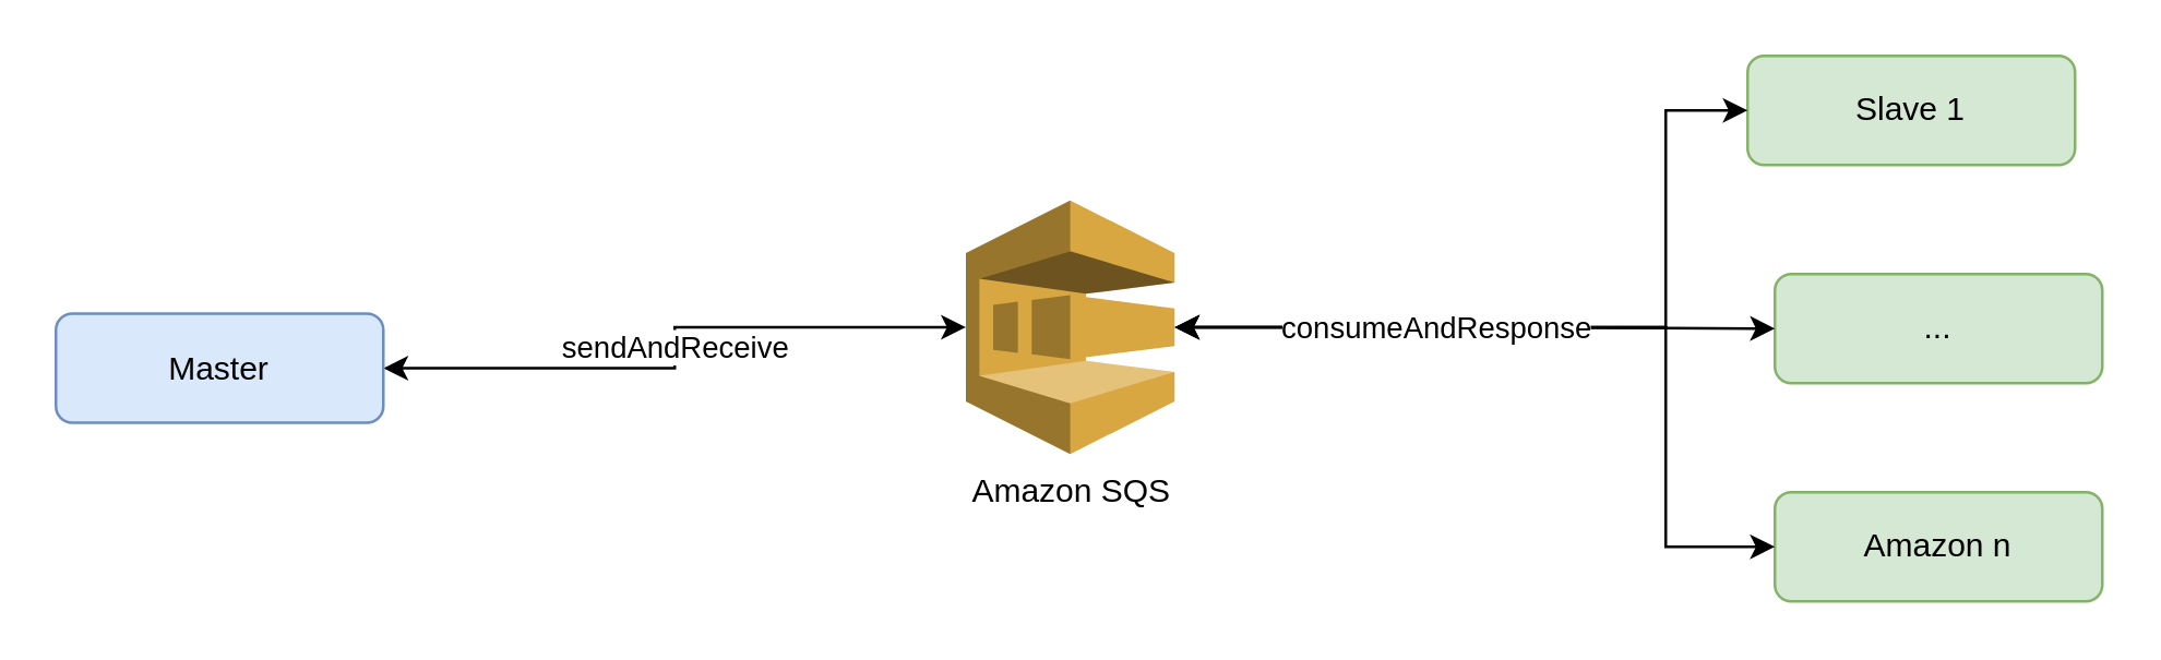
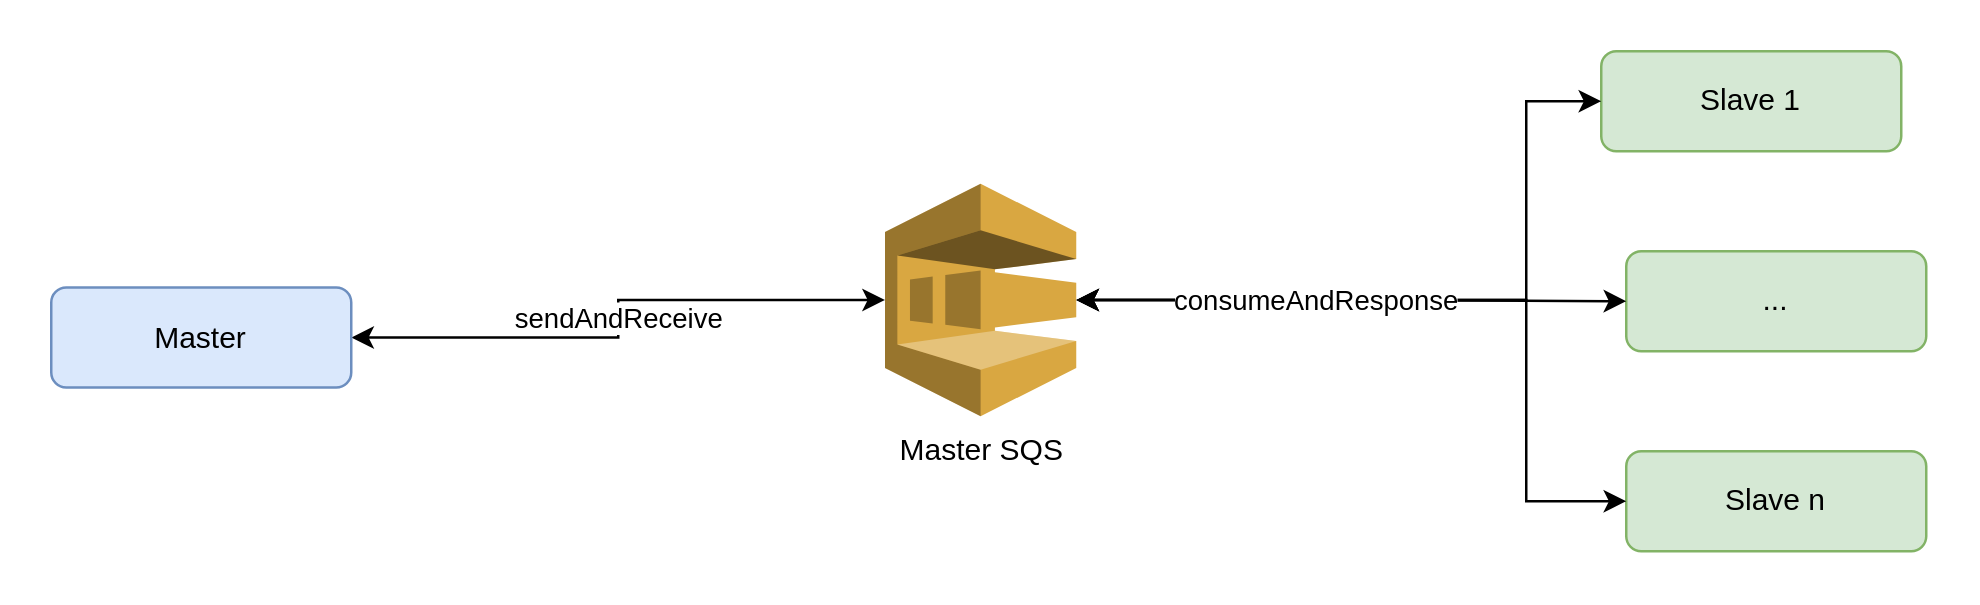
  <mxCell id="0" />
  <mxCell id="1" parent="0" />
  <mxCell id="2" value="Slave 1" style="shape=ext;rounded=1;html=1;whiteSpace=wrap;fillColor=#d5e8d4;strokeColor=#82b366;" vertex="1" parent="1"><mxGeometry x="640" y="20" width="120" height="40" as="geometry" /></mxCell>
  <mxCell id="3" value="..." style="shape=ext;rounded=1;html=1;whiteSpace=wrap;fillColor=#d5e8d4;strokeColor=#82b366;" vertex="1" parent="1"><mxGeometry x="650" y="100" width="120" height="40" as="geometry" /></mxCell>
- <mxCell id="4" value="Amazon n" style="shape=ext;rounded=1;html=1;whiteSpace=wrap;fillColor=#d5e8d4;strokeColor=#82b366;" vertex="1" parent="1"><mxGeometry x="650" y="180" width="120" height="40" as="geometry" /></mxCell>
+ <mxCell id="4" value="Slave n" style="shape=ext;rounded=1;html=1;whiteSpace=wrap;fillColor=#d5e8d4;strokeColor=#82b366;" vertex="1" parent="1"><mxGeometry x="650" y="180" width="120" height="40" as="geometry" /></mxCell>
  <mxCell id="5" value="sendAndReceive" style="edgeStyle=orthogonalEdgeStyle;rounded=0;orthogonalLoop=1;jettySize=auto;html=1;startArrow=classic;startFill=1;" edge="1" parent="1" source="6" target="9"><mxGeometry relative="1" as="geometry"><mxPoint x="248.5" y="120" as="targetPoint" /></mxGeometry></mxCell>
  <mxCell id="6" value="Master" style="shape=ext;rounded=1;html=1;whiteSpace=wrap;fillColor=#dae8fc;strokeColor=#6c8ebf;" vertex="1" parent="1"><mxGeometry x="20" y="114.5" width="120" height="40" as="geometry" /></mxCell>
  <mxCell id="7" style="edgeStyle=orthogonalEdgeStyle;rounded=0;orthogonalLoop=1;jettySize=auto;html=1;exitX=1;exitY=0.5;exitDx=0;exitDy=0;exitPerimeter=0;entryX=0;entryY=0.5;entryDx=0;entryDy=0;startArrow=classic;startFill=1;" edge="1" parent="1" source="9" target="2"><mxGeometry relative="1" as="geometry"><Array as="points"><mxPoint x="610" y="120" /><mxPoint x="610" y="40" /></Array></mxGeometry></mxCell>
  <mxCell id="8" style="edgeStyle=orthogonalEdgeStyle;rounded=0;orthogonalLoop=1;jettySize=auto;html=1;exitX=1;exitY=0.5;exitDx=0;exitDy=0;exitPerimeter=0;entryX=0;entryY=0.5;entryDx=0;entryDy=0;startArrow=classic;startFill=1;" edge="1" parent="1" source="9" target="4"><mxGeometry relative="1" as="geometry"><Array as="points"><mxPoint x="610" y="120" /><mxPoint x="610" y="200" /></Array></mxGeometry></mxCell>
- <mxCell id="9" value="Amazon SQS" style="outlineConnect=0;dashed=0;verticalLabelPosition=bottom;verticalAlign=top;align=center;html=1;shape=mxgraph.aws3.sqs;fillColor=#D9A741;gradientColor=none;" vertex="1" parent="1"><mxGeometry x="353.5" y="73" width="76.5" height="93" as="geometry" /></mxCell>
+ <mxCell id="9" value="Master SQS" style="outlineConnect=0;dashed=0;verticalLabelPosition=bottom;verticalAlign=top;align=center;html=1;shape=mxgraph.aws3.sqs;fillColor=#D9A741;gradientColor=none;" vertex="1" parent="1"><mxGeometry x="353.5" y="73" width="76.5" height="93" as="geometry" /></mxCell>
  <mxCell id="10" style="edgeStyle=orthogonalEdgeStyle;rounded=0;orthogonalLoop=1;jettySize=auto;html=1;exitX=1;exitY=0.5;exitDx=0;exitDy=0;exitPerimeter=0;entryX=0;entryY=0.5;entryDx=0;entryDy=0;startArrow=classic;startFill=1;" edge="1" parent="1" source="9" target="3"><mxGeometry relative="1" as="geometry"><mxPoint x="440.5" y="130" as="sourcePoint" /><mxPoint x="628.5" y="50" as="targetPoint" /></mxGeometry></mxCell>
  <mxCell id="11" value="&lt;font style=&quot;font-size: 11px&quot;&gt;consumeAndResponse&lt;/font&gt;" style="text;html=1;resizable=0;points=[];align=center;verticalAlign=middle;labelBackgroundColor=#ffffff;" vertex="1" connectable="0" parent="10"><mxGeometry x="-0.397" y="1" relative="1" as="geometry"><mxPoint x="29" y="0.5" as="offset" /></mxGeometry></mxCell>
